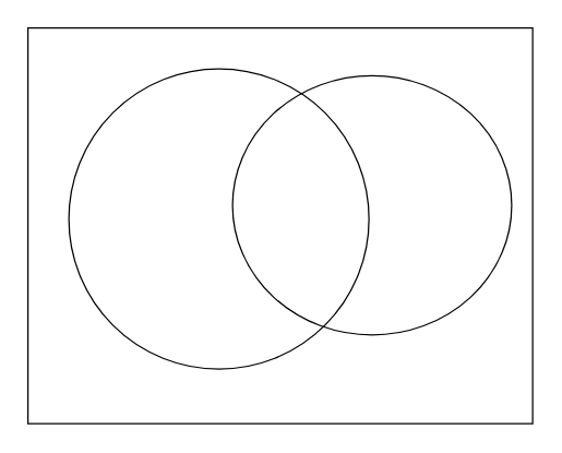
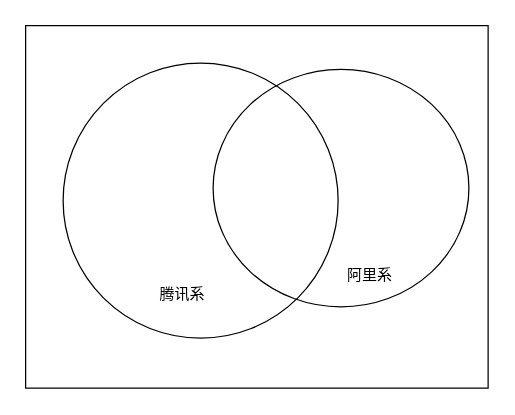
  <mxCell id="0" />
  <mxCell id="1" parent="0" />
  <mxCell id="2" value="" style="rounded=0;whiteSpace=wrap;html=1;shadow=0;fillColor=none;" vertex="1" parent="1"><mxGeometry x="20" y="20" width="370" height="290" as="geometry" /></mxCell>
  <mxCell id="3" value="" style="ellipse;whiteSpace=wrap;html=1;" vertex="1" parent="1"><mxGeometry x="170" y="55" width="204.62" height="190" as="geometry" /></mxCell>
  <mxCell id="4" value="" style="ellipse;whiteSpace=wrap;html=1;shadow=0;fillColor=none;" vertex="1" parent="1"><mxGeometry x="50" y="50" width="220" height="220" as="geometry" /></mxCell>
+ <mxCell id="5" value="腾讯系" style="text;html=1;resizable=0;autosize=1;align=center;verticalAlign=middle;points=[];fillColor=none;strokeColor=none;rounded=0;shadow=0;" vertex="1" parent="1"><mxGeometry x="120" y="225" width="50" height="20" as="geometry" /></mxCell>
+ <mxCell id="6" value="阿里系" style="text;html=1;resizable=0;autosize=1;align=center;verticalAlign=middle;points=[];fillColor=none;strokeColor=none;rounded=0;shadow=0;" vertex="1" parent="1"><mxGeometry x="270" y="210" width="50" height="20" as="geometry" /></mxCell>
